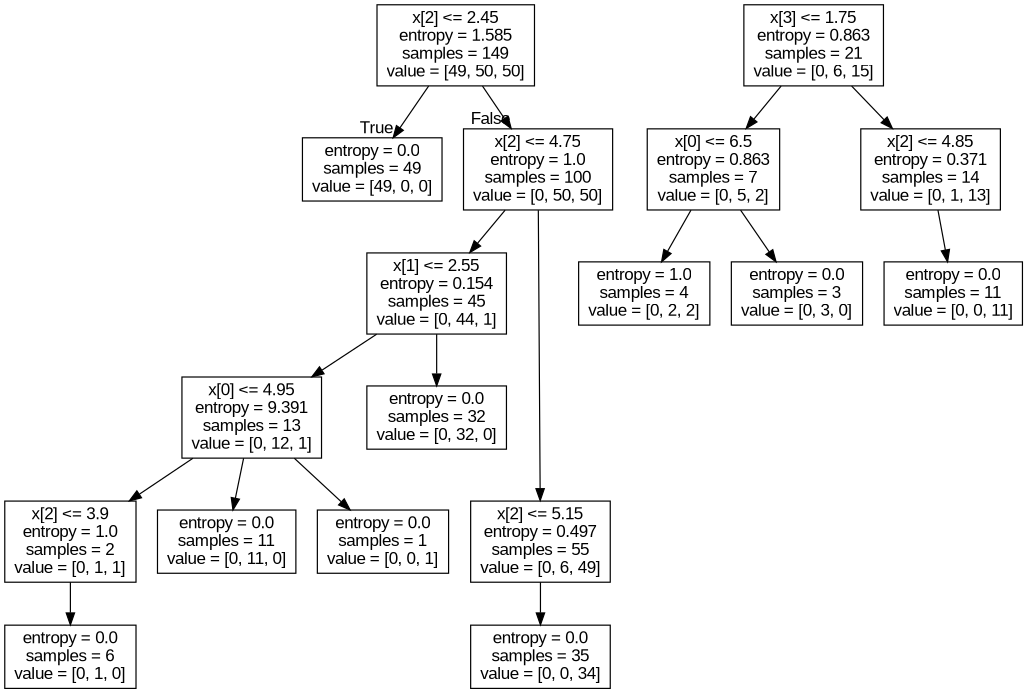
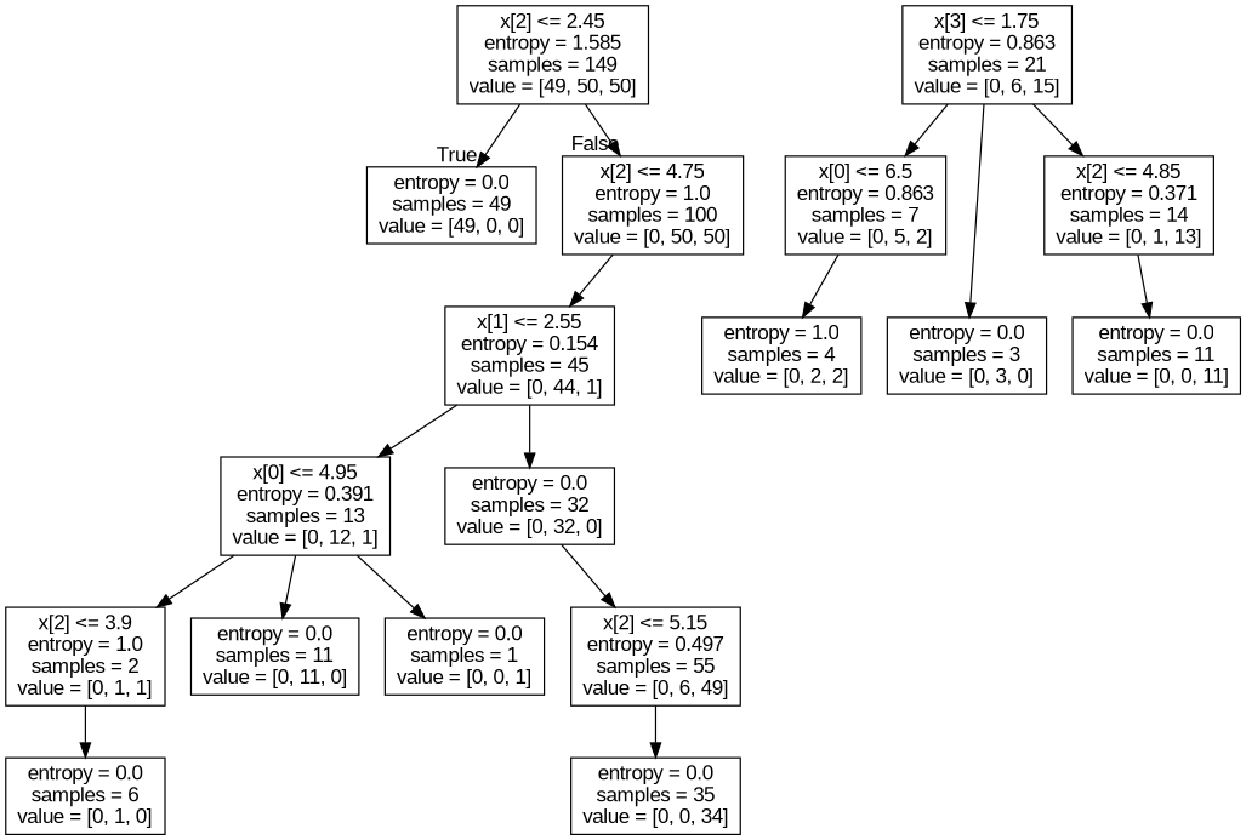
  digraph {
    fontname="Liberation Sans"
    node [fontname="Liberation Sans" shape=box]
    edge [fontname="Liberation Sans"]
    n1 [label="x[2] <= 2.45\nentropy = 1.585\nsamples = 149\nvalue = [49, 50, 50]"]
    n2 [label="entropy = 0.0\nsamples = 49\nvalue = [49, 0, 0]"]
    n3 [label="x[2] <= 4.75\nentropy = 1.0\nsamples = 100\nvalue = [0, 50, 50]"]
    n4 [label="x[1] <= 2.55\nentropy = 0.154\nsamples = 45\nvalue = [0, 44, 1]"]
    n5 [label="x[2] <= 5.15\nentropy = 0.497\nsamples = 55\nvalue = [0, 6, 49]"]
-   n6 [label="x[0] <= 4.95\nentropy = 9.391\nsamples = 13\nvalue = [0, 12, 1]"]
+   n6 [label="x[0] <= 4.95\nentropy = 0.391\nsamples = 13\nvalue = [0, 12, 1]"]
    n7 [label="entropy = 0.0\nsamples = 32\nvalue = [0, 32, 0]"]
    n8 [label="entropy = 0.0\nsamples = 35\nvalue = [0, 0, 34]"]
    n9 [label="x[2] <= 3.9\nentropy = 1.0\nsamples = 2\nvalue = [0, 1, 1]"]
    n10 [label="entropy = 0.0\nsamples = 11\nvalue = [0, 11, 0]"]
    n11 [label="entropy = 0.0\nsamples = 1\nvalue = [0, 0, 1]"]
    n12 [label="entropy = 0.0\nsamples = 6\nvalue = [0, 1, 0]"]
    n13 [label="x[3] <= 1.75\nentropy = 0.863\nsamples = 21\nvalue = [0, 6, 15]"]
    n14 [label="x[0] <= 6.5\nentropy = 0.863\nsamples = 7\nvalue = [0, 5, 2]"]
    n15 [label="x[2] <= 4.85\nentropy = 0.371\nsamples = 14\nvalue = [0, 1, 13]"]
    n16 [label="entropy = 1.0\nsamples = 4\nvalue = [0, 2, 2]"]
    n17 [label="entropy = 0.0\nsamples = 3\nvalue = [0, 3, 0]"]
    n18 [label="entropy = 0.0\nsamples = 11\nvalue = [0, 0, 11]"]
    n1 -> n2 [headlabel=True labelangle=45 labeldistance=2.5]
    n1 -> n3 [headlabel=False labelangle=-45 labeldistance=2.5]
    n3 -> n4
-   n3 -> n5
+   n7 -> n5
    n4 -> n6
    n4 -> n7
    n5 -> n8
    n6 -> n9
    n6 -> n10
    n6 -> n11
    n9 -> n12
    n13 -> n14
    n13 -> n15
    n14 -> n16
-   n14 -> n17
+   n13 -> n17
    n15 -> n18
  }
